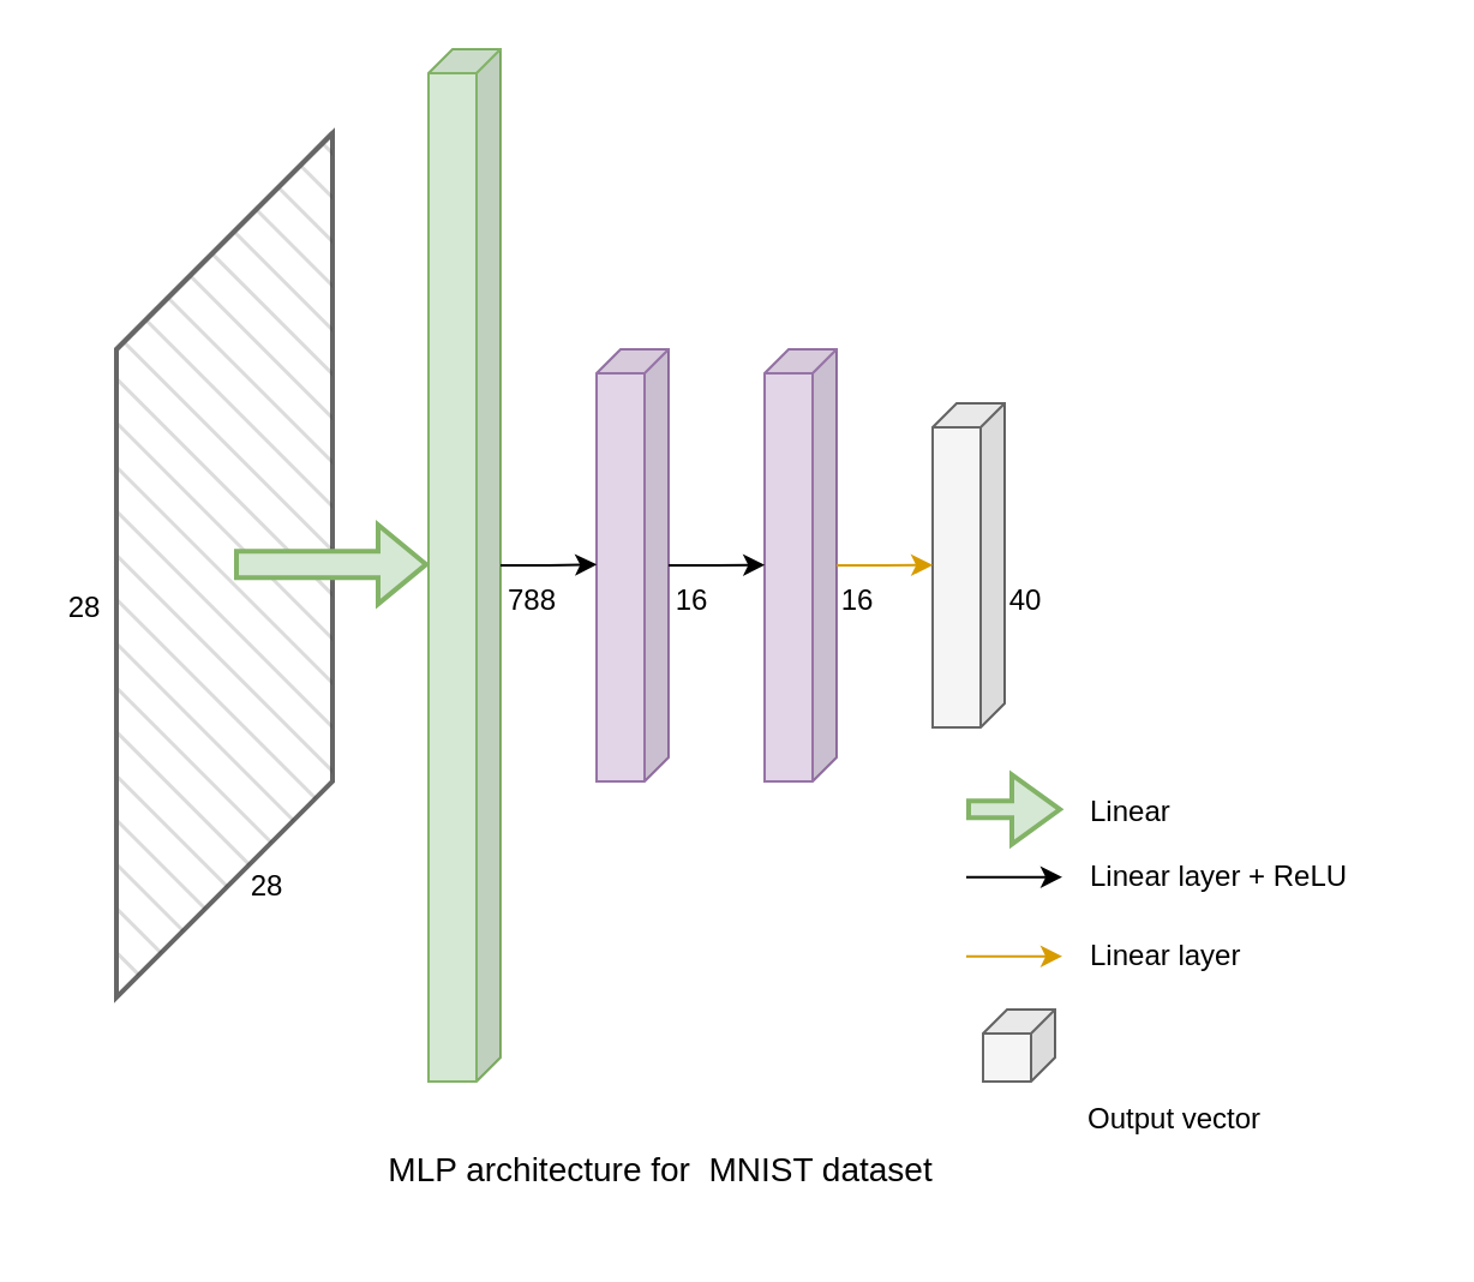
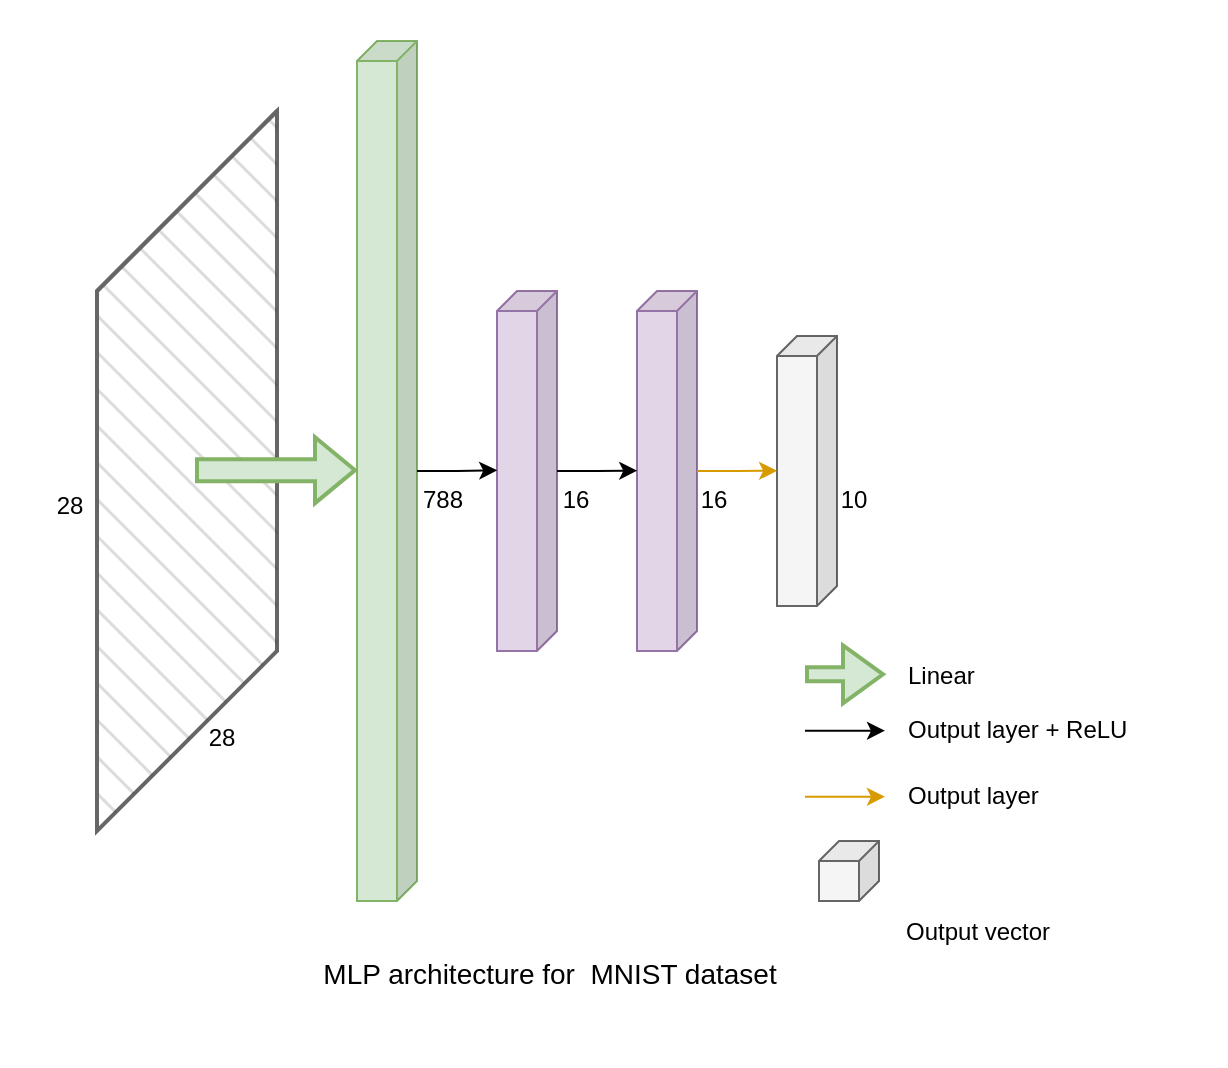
  <mxCell id="0" />
  <mxCell id="1" parent="0" />
  <mxCell id="2" value="" style="edgeStyle=orthogonalEdgeStyle;rounded=0;orthogonalLoop=1;jettySize=auto;html=1;" edge="1" parent="1" source="3" target="4"><mxGeometry relative="1" as="geometry" /></mxCell>
  <mxCell id="3" value="" style="shape=cube;whiteSpace=wrap;html=1;boundedLbl=1;backgroundOutline=1;darkOpacity=0.05;darkOpacity2=0.1;flipH=1;size=90;fillColor=#f5f5f5;strokeColor=#666666;fillStyle=hatch;strokeWidth=2;fontColor=#333333;" vertex="1" parent="1"><mxGeometry x="48" y="55" width="90" height="360" as="geometry" /></mxCell>
  <mxCell id="4" value="" style="shape=cube;whiteSpace=wrap;html=1;boundedLbl=1;backgroundOutline=1;darkOpacity=0.05;darkOpacity2=0.1;flipH=1;size=10;fillColor=#d5e8d4;strokeColor=#82b366;" vertex="1" parent="1"><mxGeometry x="178" y="20" width="30" height="430" as="geometry" /></mxCell>
  <mxCell id="5" value="" style="shape=cube;whiteSpace=wrap;html=1;boundedLbl=1;backgroundOutline=1;darkOpacity=0.05;darkOpacity2=0.1;flipH=1;size=10;fillColor=#e1d5e7;strokeColor=#9673a6;" vertex="1" parent="1"><mxGeometry x="248" y="145" width="30" height="180" as="geometry" /></mxCell>
  <mxCell id="6" value="" style="shape=cube;whiteSpace=wrap;html=1;boundedLbl=1;backgroundOutline=1;darkOpacity=0.05;darkOpacity2=0.1;flipH=1;size=10;fillColor=#e1d5e7;strokeColor=#9673a6;" vertex="1" parent="1"><mxGeometry x="318" y="145" width="30" height="180" as="geometry" /></mxCell>
  <mxCell id="7" value="" style="shape=cube;whiteSpace=wrap;html=1;boundedLbl=1;backgroundOutline=1;darkOpacity=0.05;darkOpacity2=0.1;flipH=1;size=10;fillColor=#f5f5f5;fontColor=#333333;strokeColor=#666666;" vertex="1" parent="1"><mxGeometry x="388" y="167.5" width="30" height="135" as="geometry" /></mxCell>
  <mxCell id="8" value="16" style="text;html=1;strokeColor=none;fillColor=none;align=center;verticalAlign=middle;whiteSpace=wrap;rounded=0;" vertex="1" parent="1"><mxGeometry x="342" y="240" width="30" height="20" as="geometry" /></mxCell>
  <mxCell id="9" value="16" style="text;html=1;strokeColor=none;fillColor=none;align=center;verticalAlign=middle;whiteSpace=wrap;rounded=0;" vertex="1" parent="1"><mxGeometry x="273" y="240" width="30" height="20" as="geometry" /></mxCell>
- <mxCell id="10" value="40" style="text;html=1;strokeColor=none;fillColor=none;align=center;verticalAlign=middle;whiteSpace=wrap;rounded=0;" vertex="1" parent="1"><mxGeometry x="412" y="240" width="30" height="20" as="geometry" /></mxCell>
+ <mxCell id="10" value="10" style="text;html=1;strokeColor=none;fillColor=none;align=center;verticalAlign=middle;whiteSpace=wrap;rounded=0;" vertex="1" parent="1"><mxGeometry x="412" y="240" width="30" height="20" as="geometry" /></mxCell>
  <mxCell id="11" value="" style="shape=cube;whiteSpace=wrap;html=1;boundedLbl=1;backgroundOutline=1;darkOpacity=0.05;darkOpacity2=0.1;flipH=1;size=10;fillColor=#f5f5f5;strokeColor=#666666;fontColor=#333333;" vertex="1" parent="1"><mxGeometry x="409" y="420" width="30" height="30" as="geometry" /></mxCell>
  <mxCell id="12" value="Linear" style="text;html=1;strokeColor=none;fillColor=none;align=left;verticalAlign=middle;whiteSpace=wrap;rounded=0;" vertex="1" parent="1"><mxGeometry x="452" y="323" width="70" height="30" as="geometry" /></mxCell>
- <mxCell id="13" value="Linear layer + ReLU" style="text;html=1;strokeColor=none;fillColor=none;align=left;verticalAlign=middle;whiteSpace=wrap;rounded=0;" vertex="1" parent="1"><mxGeometry x="452" y="350" width="140" height="30" as="geometry" /></mxCell>
+ <mxCell id="13" value="Output layer + ReLU" style="text;html=1;strokeColor=none;fillColor=none;align=left;verticalAlign=middle;whiteSpace=wrap;rounded=0;" vertex="1" parent="1"><mxGeometry x="452" y="350" width="140" height="30" as="geometry" /></mxCell>
  <mxCell id="14" value="Output vector" style="text;html=1;strokeColor=none;fillColor=none;align=left;verticalAlign=middle;whiteSpace=wrap;rounded=0;" vertex="1" parent="1"><mxGeometry x="451" y="451" width="90" height="30" as="geometry" /></mxCell>
  <mxCell id="15" value="" style="html=1;labelBackgroundColor=#ffffff;endArrow=classic;endFill=1;jettySize=auto;orthogonalLoop=1;strokeWidth=2;fontSize=14;rounded=0;entryX=1.007;entryY=0.5;entryDx=0;entryDy=0;entryPerimeter=0;exitX=0.502;exitY=0.47;exitDx=0;exitDy=0;exitPerimeter=0;shape=flexArrow;fillColor=#d5e8d4;strokeColor=#82b366;" edge="1" parent="1"><mxGeometry width="60" height="60" relative="1" as="geometry"><mxPoint x="97" y="234.58" as="sourcePoint" /><mxPoint x="178" y="234.58" as="targetPoint" /></mxGeometry></mxCell>
  <mxCell id="16" value="" style="html=1;labelBackgroundColor=#ffffff;endArrow=classic;endFill=1;jettySize=auto;orthogonalLoop=1;strokeWidth=2;fontSize=14;rounded=0;shape=flexArrow;fillColor=#d5e8d4;strokeColor=#82b366;width=6;endSize=6;targetPerimeterSpacing=0;sourcePerimeterSpacing=0;startSize=6;" edge="1" parent="1"><mxGeometry width="60" height="60" relative="1" as="geometry"><mxPoint x="402" y="336.67" as="sourcePoint" /><mxPoint x="442" y="336.67" as="targetPoint" /><Array as="points" /></mxGeometry></mxCell>
  <mxCell id="17" style="edgeStyle=orthogonalEdgeStyle;rounded=0;orthogonalLoop=1;jettySize=auto;html=1;entryX=0.996;entryY=0.498;entryDx=0;entryDy=0;entryPerimeter=0;" edge="1" parent="1" source="4" target="5"><mxGeometry relative="1" as="geometry" /></mxCell>
  <mxCell id="18" style="edgeStyle=orthogonalEdgeStyle;rounded=0;orthogonalLoop=1;jettySize=auto;html=1;entryX=0.996;entryY=0.499;entryDx=0;entryDy=0;entryPerimeter=0;" edge="1" parent="1" source="5" target="6"><mxGeometry relative="1" as="geometry" /></mxCell>
  <mxCell id="19" style="edgeStyle=orthogonalEdgeStyle;rounded=0;orthogonalLoop=1;jettySize=auto;html=1;entryX=0.999;entryY=0.499;entryDx=0;entryDy=0;entryPerimeter=0;fillColor=#ffe6cc;strokeColor=#d79b00;" edge="1" parent="1" source="6" target="7"><mxGeometry relative="1" as="geometry" /></mxCell>
  <mxCell id="20" value="788" style="text;html=1;strokeColor=none;fillColor=none;align=center;verticalAlign=middle;whiteSpace=wrap;rounded=0;" vertex="1" parent="1"><mxGeometry x="199" y="240" width="45" height="20" as="geometry" /></mxCell>
  <mxCell id="21" style="edgeStyle=orthogonalEdgeStyle;rounded=0;orthogonalLoop=1;jettySize=auto;html=1;entryX=0.996;entryY=0.499;entryDx=0;entryDy=0;entryPerimeter=0;" edge="1" parent="1"><mxGeometry relative="1" as="geometry"><mxPoint x="402" y="364.86" as="sourcePoint" /><mxPoint x="442" y="364.86" as="targetPoint" /><Array as="points"><mxPoint x="423" y="364.86" /><mxPoint x="423" y="364.86" /></Array></mxGeometry></mxCell>
- <mxCell id="22" value="Linear layer" style="text;html=1;strokeColor=none;fillColor=none;align=left;verticalAlign=middle;whiteSpace=wrap;rounded=0;" vertex="1" parent="1"><mxGeometry x="452" y="383" width="140" height="30" as="geometry" /></mxCell>
+ <mxCell id="22" value="Output layer" style="text;html=1;strokeColor=none;fillColor=none;align=left;verticalAlign=middle;whiteSpace=wrap;rounded=0;" vertex="1" parent="1"><mxGeometry x="452" y="383" width="140" height="30" as="geometry" /></mxCell>
  <mxCell id="23" style="edgeStyle=orthogonalEdgeStyle;rounded=0;orthogonalLoop=1;jettySize=auto;html=1;entryX=0.996;entryY=0.499;entryDx=0;entryDy=0;entryPerimeter=0;fillColor=#ffe6cc;strokeColor=#d79b00;" edge="1" parent="1"><mxGeometry relative="1" as="geometry"><mxPoint x="402" y="397.86" as="sourcePoint" /><mxPoint x="442" y="397.86" as="targetPoint" /><Array as="points"><mxPoint x="423" y="397.86" /><mxPoint x="423" y="397.86" /></Array></mxGeometry></mxCell>
  <mxCell id="24" value="28" style="text;html=1;strokeColor=none;fillColor=none;align=center;verticalAlign=middle;whiteSpace=wrap;rounded=0;" vertex="1" parent="1"><mxGeometry x="96" y="359" width="30" height="20" as="geometry" /></mxCell>
  <mxCell id="25" value="28" style="text;html=1;strokeColor=none;fillColor=none;align=center;verticalAlign=middle;whiteSpace=wrap;rounded=0;" vertex="1" parent="1"><mxGeometry x="20" y="243" width="30" height="20" as="geometry" /></mxCell>
  <mxCell id="26" value="MLP architecture for&amp;nbsp; MNIST dataset" style="text;html=1;strokeColor=none;fillColor=none;align=center;verticalAlign=middle;whiteSpace=wrap;rounded=0;fontSize=14;" vertex="1" parent="1"><mxGeometry x="120" y="462" width="310" height="50" as="geometry" /></mxCell>
